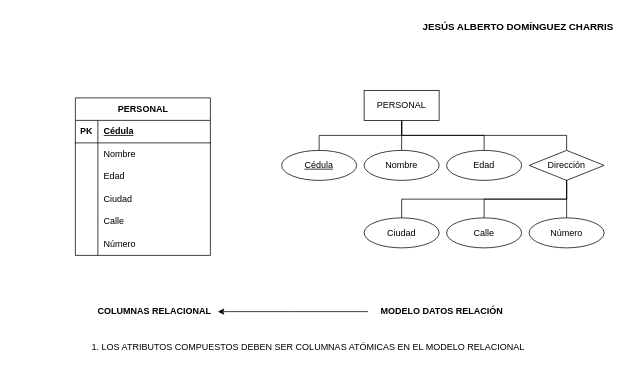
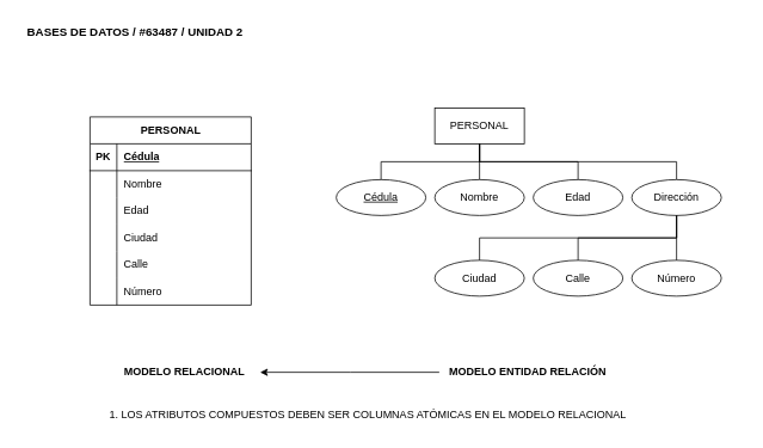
  <mxCell id="0" />
  <mxCell id="1" parent="0" />
- <mxCell id="2" value="&lt;span style=&quot;font-size: 13px;&quot;&gt;&lt;font style=&quot;font-size: 13px;&quot;&gt;JESÚS ALBERTO DOMÍNGUEZ CHARRIS&lt;/font&gt;&lt;/span&gt;" style="text;html=1;align=center;verticalAlign=middle;resizable=0;points=[];autosize=1;strokeColor=none;fillColor=none;fontSize=13;fontStyle=1" parent="1" vertex="1"><mxGeometry x="550" y="20" width="280" height="30" as="geometry" /></mxCell>
+ <mxCell id="3" value="&lt;span style=&quot;font-size: 13px;&quot;&gt;&lt;font style=&quot;font-size: 13px;&quot;&gt;BASES DE DATOS / #63487 / UNIDAD 2&lt;/font&gt;&lt;/span&gt;" style="text;html=1;align=center;verticalAlign=middle;resizable=0;points=[];autosize=1;strokeColor=none;fillColor=none;fontSize=13;fontStyle=1" parent="1" vertex="1"><mxGeometry x="20" y="20" width="260" height="30" as="geometry" /></mxCell>
  <mxCell id="4" value="PERSONAL" style="shape=table;startSize=30;container=1;collapsible=1;childLayout=tableLayout;fixedRows=1;rowLines=0;fontStyle=1;align=center;resizeLast=1;html=1;" parent="1" vertex="1"><mxGeometry x="100" y="130" width="180" height="210" as="geometry" /></mxCell>
  <mxCell id="5" value="" style="shape=tableRow;horizontal=0;startSize=0;swimlaneHead=0;swimlaneBody=0;fillColor=none;collapsible=0;dropTarget=0;points=[[0,0.5],[1,0.5]];portConstraint=eastwest;top=0;left=0;right=0;bottom=1;" parent="4" vertex="1"><mxGeometry y="30" width="180" height="30" as="geometry" /></mxCell>
  <mxCell id="6" value="PK" style="shape=partialRectangle;connectable=0;fillColor=none;top=0;left=0;bottom=0;right=0;fontStyle=1;overflow=hidden;whiteSpace=wrap;html=1;" parent="5" vertex="1"><mxGeometry width="30" height="30" as="geometry"><mxRectangle width="30" height="30" as="alternateBounds" /></mxGeometry></mxCell>
  <mxCell id="7" value="Cédula" style="shape=partialRectangle;connectable=0;fillColor=none;top=0;left=0;bottom=0;right=0;align=left;spacingLeft=6;fontStyle=5;overflow=hidden;whiteSpace=wrap;html=1;" parent="5" vertex="1"><mxGeometry x="30" width="150" height="30" as="geometry"><mxRectangle width="150" height="30" as="alternateBounds" /></mxGeometry></mxCell>
  <mxCell id="8" value="" style="shape=tableRow;horizontal=0;startSize=0;swimlaneHead=0;swimlaneBody=0;fillColor=none;collapsible=0;dropTarget=0;points=[[0,0.5],[1,0.5]];portConstraint=eastwest;top=0;left=0;right=0;bottom=0;" parent="4" vertex="1"><mxGeometry y="60" width="180" height="30" as="geometry" /></mxCell>
  <mxCell id="9" value="" style="shape=partialRectangle;connectable=0;fillColor=none;top=0;left=0;bottom=0;right=0;editable=1;overflow=hidden;whiteSpace=wrap;html=1;" parent="8" vertex="1"><mxGeometry width="30" height="30" as="geometry"><mxRectangle width="30" height="30" as="alternateBounds" /></mxGeometry></mxCell>
  <mxCell id="10" value="Nombre" style="shape=partialRectangle;connectable=0;fillColor=none;top=0;left=0;bottom=0;right=0;align=left;spacingLeft=6;overflow=hidden;whiteSpace=wrap;html=1;" parent="8" vertex="1"><mxGeometry x="30" width="150" height="30" as="geometry"><mxRectangle width="150" height="30" as="alternateBounds" /></mxGeometry></mxCell>
  <mxCell id="11" value="" style="shape=tableRow;horizontal=0;startSize=0;swimlaneHead=0;swimlaneBody=0;fillColor=none;collapsible=0;dropTarget=0;points=[[0,0.5],[1,0.5]];portConstraint=eastwest;top=0;left=0;right=0;bottom=0;" parent="4" vertex="1"><mxGeometry y="90" width="180" height="30" as="geometry" /></mxCell>
  <mxCell id="12" value="" style="shape=partialRectangle;connectable=0;fillColor=none;top=0;left=0;bottom=0;right=0;editable=1;overflow=hidden;whiteSpace=wrap;html=1;" parent="11" vertex="1"><mxGeometry width="30" height="30" as="geometry"><mxRectangle width="30" height="30" as="alternateBounds" /></mxGeometry></mxCell>
  <mxCell id="13" value="Edad" style="shape=partialRectangle;connectable=0;fillColor=none;top=0;left=0;bottom=0;right=0;align=left;spacingLeft=6;overflow=hidden;whiteSpace=wrap;html=1;" parent="11" vertex="1"><mxGeometry x="30" width="150" height="30" as="geometry"><mxRectangle width="150" height="30" as="alternateBounds" /></mxGeometry></mxCell>
  <mxCell id="14" value="" style="shape=tableRow;horizontal=0;startSize=0;swimlaneHead=0;swimlaneBody=0;fillColor=none;collapsible=0;dropTarget=0;points=[[0,0.5],[1,0.5]];portConstraint=eastwest;top=0;left=0;right=0;bottom=0;" parent="4" vertex="1"><mxGeometry y="120" width="180" height="30" as="geometry" /></mxCell>
  <mxCell id="15" value="" style="shape=partialRectangle;connectable=0;fillColor=none;top=0;left=0;bottom=0;right=0;editable=1;overflow=hidden;whiteSpace=wrap;html=1;" parent="14" vertex="1"><mxGeometry width="30" height="30" as="geometry"><mxRectangle width="30" height="30" as="alternateBounds" /></mxGeometry></mxCell>
  <mxCell id="16" value="Ciudad" style="shape=partialRectangle;connectable=0;fillColor=none;top=0;left=0;bottom=0;right=0;align=left;spacingLeft=6;overflow=hidden;whiteSpace=wrap;html=1;" parent="14" vertex="1"><mxGeometry x="30" width="150" height="30" as="geometry"><mxRectangle width="150" height="30" as="alternateBounds" /></mxGeometry></mxCell>
  <mxCell id="17" style="shape=tableRow;horizontal=0;startSize=0;swimlaneHead=0;swimlaneBody=0;fillColor=none;collapsible=0;dropTarget=0;points=[[0,0.5],[1,0.5]];portConstraint=eastwest;top=0;left=0;right=0;bottom=0;" parent="4" vertex="1"><mxGeometry y="150" width="180" height="30" as="geometry" /></mxCell>
  <mxCell id="18" style="shape=partialRectangle;connectable=0;fillColor=none;top=0;left=0;bottom=0;right=0;editable=1;overflow=hidden;whiteSpace=wrap;html=1;" parent="17" vertex="1"><mxGeometry width="30" height="30" as="geometry"><mxRectangle width="30" height="30" as="alternateBounds" /></mxGeometry></mxCell>
  <mxCell id="19" value="Calle" style="shape=partialRectangle;connectable=0;fillColor=none;top=0;left=0;bottom=0;right=0;align=left;spacingLeft=6;overflow=hidden;whiteSpace=wrap;html=1;" parent="17" vertex="1"><mxGeometry x="30" width="150" height="30" as="geometry"><mxRectangle width="150" height="30" as="alternateBounds" /></mxGeometry></mxCell>
  <mxCell id="20" style="shape=tableRow;horizontal=0;startSize=0;swimlaneHead=0;swimlaneBody=0;fillColor=none;collapsible=0;dropTarget=0;points=[[0,0.5],[1,0.5]];portConstraint=eastwest;top=0;left=0;right=0;bottom=0;" vertex="1" parent="4"><mxGeometry y="180" width="180" height="30" as="geometry" /></mxCell>
  <mxCell id="21" style="shape=partialRectangle;connectable=0;fillColor=none;top=0;left=0;bottom=0;right=0;editable=1;overflow=hidden;whiteSpace=wrap;html=1;" vertex="1" parent="20"><mxGeometry width="30" height="30" as="geometry"><mxRectangle width="30" height="30" as="alternateBounds" /></mxGeometry></mxCell>
  <mxCell id="22" value="Número" style="shape=partialRectangle;connectable=0;fillColor=none;top=0;left=0;bottom=0;right=0;align=left;spacingLeft=6;overflow=hidden;whiteSpace=wrap;html=1;" vertex="1" parent="20"><mxGeometry x="30" width="150" height="30" as="geometry"><mxRectangle width="150" height="30" as="alternateBounds" /></mxGeometry></mxCell>
  <mxCell id="23" style="edgeStyle=orthogonalEdgeStyle;rounded=0;orthogonalLoop=1;jettySize=auto;html=1;exitX=0.5;exitY=1;exitDx=0;exitDy=0;entryX=0.5;entryY=0;entryDx=0;entryDy=0;endArrow=none;endFill=0;" edge="1" parent="1" source="24" target="35"><mxGeometry relative="1" as="geometry" /></mxCell>
  <mxCell id="24" value="PERSONAL" style="whiteSpace=wrap;html=1;align=center;" parent="1" vertex="1"><mxGeometry x="485" y="120" width="100" height="40" as="geometry" /></mxCell>
  <mxCell id="25" style="edgeStyle=orthogonalEdgeStyle;rounded=0;orthogonalLoop=1;jettySize=auto;html=1;exitX=0.5;exitY=0;exitDx=0;exitDy=0;entryX=0.5;entryY=1;entryDx=0;entryDy=0;endArrow=none;endFill=0;" parent="1" source="26" target="24" edge="1"><mxGeometry relative="1" as="geometry" /></mxCell>
  <mxCell id="26" value="Cédula" style="ellipse;whiteSpace=wrap;html=1;align=center;fontStyle=4;" parent="1" vertex="1"><mxGeometry x="375" y="200" width="100" height="40" as="geometry" /></mxCell>
  <mxCell id="27" style="edgeStyle=orthogonalEdgeStyle;rounded=0;orthogonalLoop=1;jettySize=auto;html=1;exitX=0.5;exitY=0;exitDx=0;exitDy=0;entryX=0.5;entryY=1;entryDx=0;entryDy=0;endArrow=none;endFill=0;" parent="1" source="28" target="24" edge="1"><mxGeometry relative="1" as="geometry" /></mxCell>
  <mxCell id="28" value="Nombre" style="ellipse;whiteSpace=wrap;html=1;align=center;" parent="1" vertex="1"><mxGeometry x="485" y="200" width="100" height="40" as="geometry" /></mxCell>
  <mxCell id="29" style="edgeStyle=orthogonalEdgeStyle;rounded=0;orthogonalLoop=1;jettySize=auto;html=1;exitX=0.5;exitY=0;exitDx=0;exitDy=0;entryX=0.5;entryY=1;entryDx=0;entryDy=0;endArrow=none;endFill=0;" parent="1" source="30" target="24" edge="1"><mxGeometry relative="1" as="geometry" /></mxCell>
  <mxCell id="30" value="Edad" style="ellipse;whiteSpace=wrap;html=1;align=center;" parent="1" vertex="1"><mxGeometry x="595" y="200" width="100" height="40" as="geometry" /></mxCell>
  <mxCell id="31" style="edgeStyle=orthogonalEdgeStyle;rounded=0;orthogonalLoop=1;jettySize=auto;html=1;" parent="1" source="32" edge="1"><mxGeometry relative="1" as="geometry"><mxPoint x="290" y="415" as="targetPoint" /></mxGeometry></mxCell>
- <mxCell id="32" value="MODELO DATOS RELACIÓN&amp;nbsp;" style="text;html=1;align=center;verticalAlign=middle;resizable=0;points=[];autosize=1;strokeColor=none;fillColor=none;fontStyle=1" parent="1" vertex="1"><mxGeometry x="490" y="400" width="200" height="30" as="geometry" /></mxCell>
- <mxCell id="33" value="COLUMNAS RELACIONAL" style="text;html=1;align=center;verticalAlign=middle;resizable=0;points=[];autosize=1;strokeColor=none;fillColor=none;fontStyle=1" parent="1" vertex="1"><mxGeometry x="125" y="400" width="160" height="30" as="geometry" /></mxCell>
+ <mxCell id="32" value="MODELO ENTIDAD RELACIÓN&amp;nbsp;" style="text;html=1;align=center;verticalAlign=middle;resizable=0;points=[];autosize=1;strokeColor=none;fillColor=none;fontStyle=1" parent="1" vertex="1"><mxGeometry x="490" y="400" width="200" height="30" as="geometry" /></mxCell>
+ <mxCell id="33" value="MODELO RELACIONAL" style="text;html=1;align=center;verticalAlign=middle;resizable=0;points=[];autosize=1;strokeColor=none;fillColor=none;fontStyle=1" parent="1" vertex="1"><mxGeometry x="125" y="400" width="160" height="30" as="geometry" /></mxCell>
  <mxCell id="34" value="1. LOS ATRIBUTOS COMPUESTOS DEBEN SER COLUMNAS ATÓMICAS EN EL MODELO RELACIONAL" style="text;html=1;align=center;verticalAlign=middle;resizable=0;points=[];autosize=1;strokeColor=none;fillColor=none;" parent="1" vertex="1"><mxGeometry x="110" y="448" width="600" height="30" as="geometry" /></mxCell>
- <mxCell id="35" value="Dirección" style="rhombus;whiteSpace=wrap;html=1;align=center;" vertex="1" parent="1"><mxGeometry x="705" y="200" width="100" height="40" as="geometry" /></mxCell>
+ <mxCell id="35" value="Dirección" style="ellipse;whiteSpace=wrap;html=1;align=center;" vertex="1" parent="1"><mxGeometry x="705" y="200" width="100" height="40" as="geometry" /></mxCell>
  <mxCell id="36" style="edgeStyle=orthogonalEdgeStyle;rounded=0;orthogonalLoop=1;jettySize=auto;html=1;exitX=0.5;exitY=0;exitDx=0;exitDy=0;entryX=0.5;entryY=1;entryDx=0;entryDy=0;endArrow=none;endFill=0;" edge="1" parent="1" source="37" target="35"><mxGeometry relative="1" as="geometry" /></mxCell>
  <mxCell id="37" value="Ciudad" style="ellipse;whiteSpace=wrap;html=1;align=center;" vertex="1" parent="1"><mxGeometry x="485" y="290" width="100" height="40" as="geometry" /></mxCell>
  <mxCell id="38" style="edgeStyle=orthogonalEdgeStyle;rounded=0;orthogonalLoop=1;jettySize=auto;html=1;exitX=0.5;exitY=0;exitDx=0;exitDy=0;entryX=0.5;entryY=1;entryDx=0;entryDy=0;endArrow=none;endFill=0;" edge="1" parent="1" source="39" target="35"><mxGeometry relative="1" as="geometry" /></mxCell>
  <mxCell id="39" value="Calle" style="ellipse;whiteSpace=wrap;html=1;align=center;" vertex="1" parent="1"><mxGeometry x="595" y="290" width="100" height="40" as="geometry" /></mxCell>
  <mxCell id="40" style="edgeStyle=orthogonalEdgeStyle;rounded=0;orthogonalLoop=1;jettySize=auto;html=1;exitX=0.5;exitY=0;exitDx=0;exitDy=0;entryX=0.5;entryY=1;entryDx=0;entryDy=0;endArrow=none;endFill=0;" edge="1" parent="1" source="41" target="35"><mxGeometry relative="1" as="geometry" /></mxCell>
  <mxCell id="41" value="Número" style="ellipse;whiteSpace=wrap;html=1;align=center;" vertex="1" parent="1"><mxGeometry x="705" y="290" width="100" height="40" as="geometry" /></mxCell>
